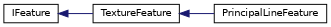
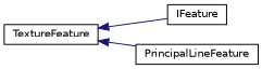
  digraph {
    rankdir=LR
    node [color=black fillcolor=white fontname=Helvetica fontsize=10 shape=record style=filled]
    edge [color=midnightblue dir=back fontname=Helvetica fontsize=10 labelfontname=Helvetica labelfontsize=10 style=solid]
    n1 [height=0.2 label=IFeature width=0.4]
    n2 [height=0.2 label=TextureFeature width=0.4]
    n3 [height=0.2 label=PrincipalLineFeature width=0.4]
-   n1 -> n2
+   n2 -> n1
    n2 -> n3
  }
